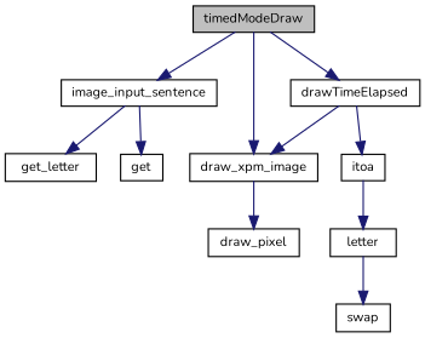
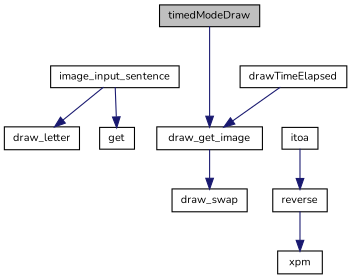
  digraph {
    fontname=Nunito
    rankdir=TB
    node [color=black fillcolor=white fontname=Nunito fontsize=10 shape=record style=filled]
    edge [color=midnightblue fontname=Nunito fontsize=10 labelfontname=Helvetica labelfontsize=10 style=solid]
    n1 [fillcolor=grey75 fontcolor=black height=0.2 label=timedModeDraw width=0.4]
    n2 [height=0.2 label=image_input_sentence width=0.4]
-   n3 [height=0.2 label=draw_xpm_image width=0.4]
+   n3 [height=0.2 label=draw_get_image width=0.4]
    n4 [height=0.2 label=drawTimeElapsed width=0.4]
-   n5 [height=0.2 label=get_letter width=0.4]
+   n5 [height=0.2 label=draw_letter width=0.4]
    n6 [height=0.2 label=get width=0.4]
-   n7 [height=0.2 label=draw_pixel width=0.4]
+   n7 [height=0.2 label=draw_swap width=0.4]
    n8 [height=0.2 label=itoa width=0.4]
-   n9 [height=0.2 label=letter width=0.4]
-   n10 [height=0.2 label=swap width=0.4]
-   n1 -> n2
+   n9 [height=0.2 label=reverse width=0.4]
+   n10 [height=0.2 label=xpm width=0.4]
    n1 -> n3
-   n1 -> n4
    n2 -> n5
    n2 -> n6
    n3 -> n7
    n4 -> n3
-   n4 -> n8
    n8 -> n9
    n9 -> n10
  }
